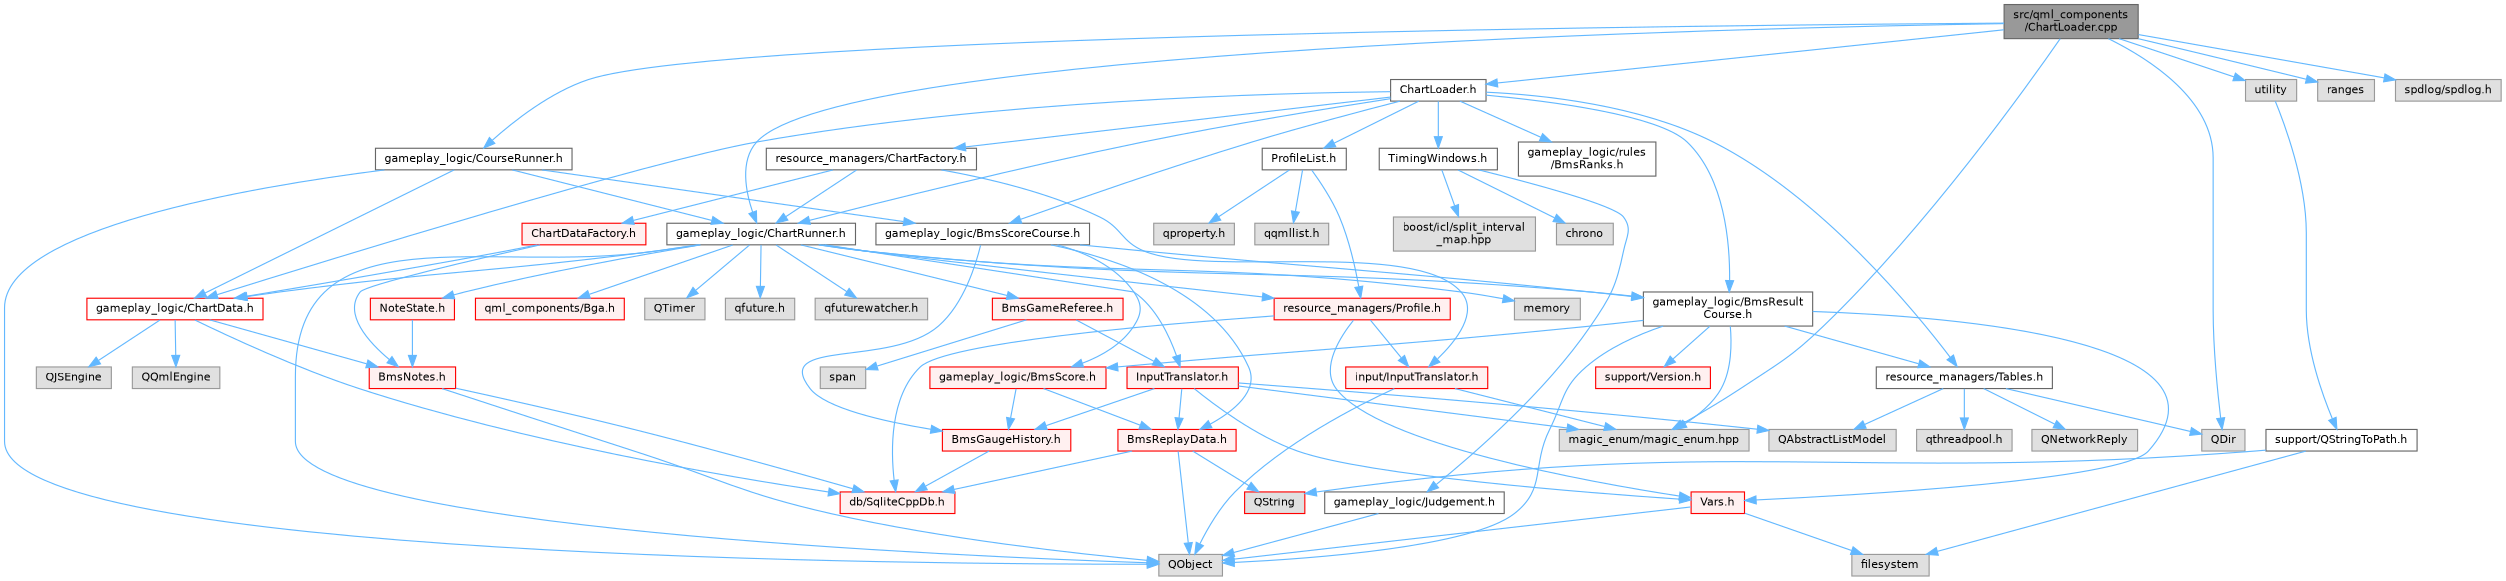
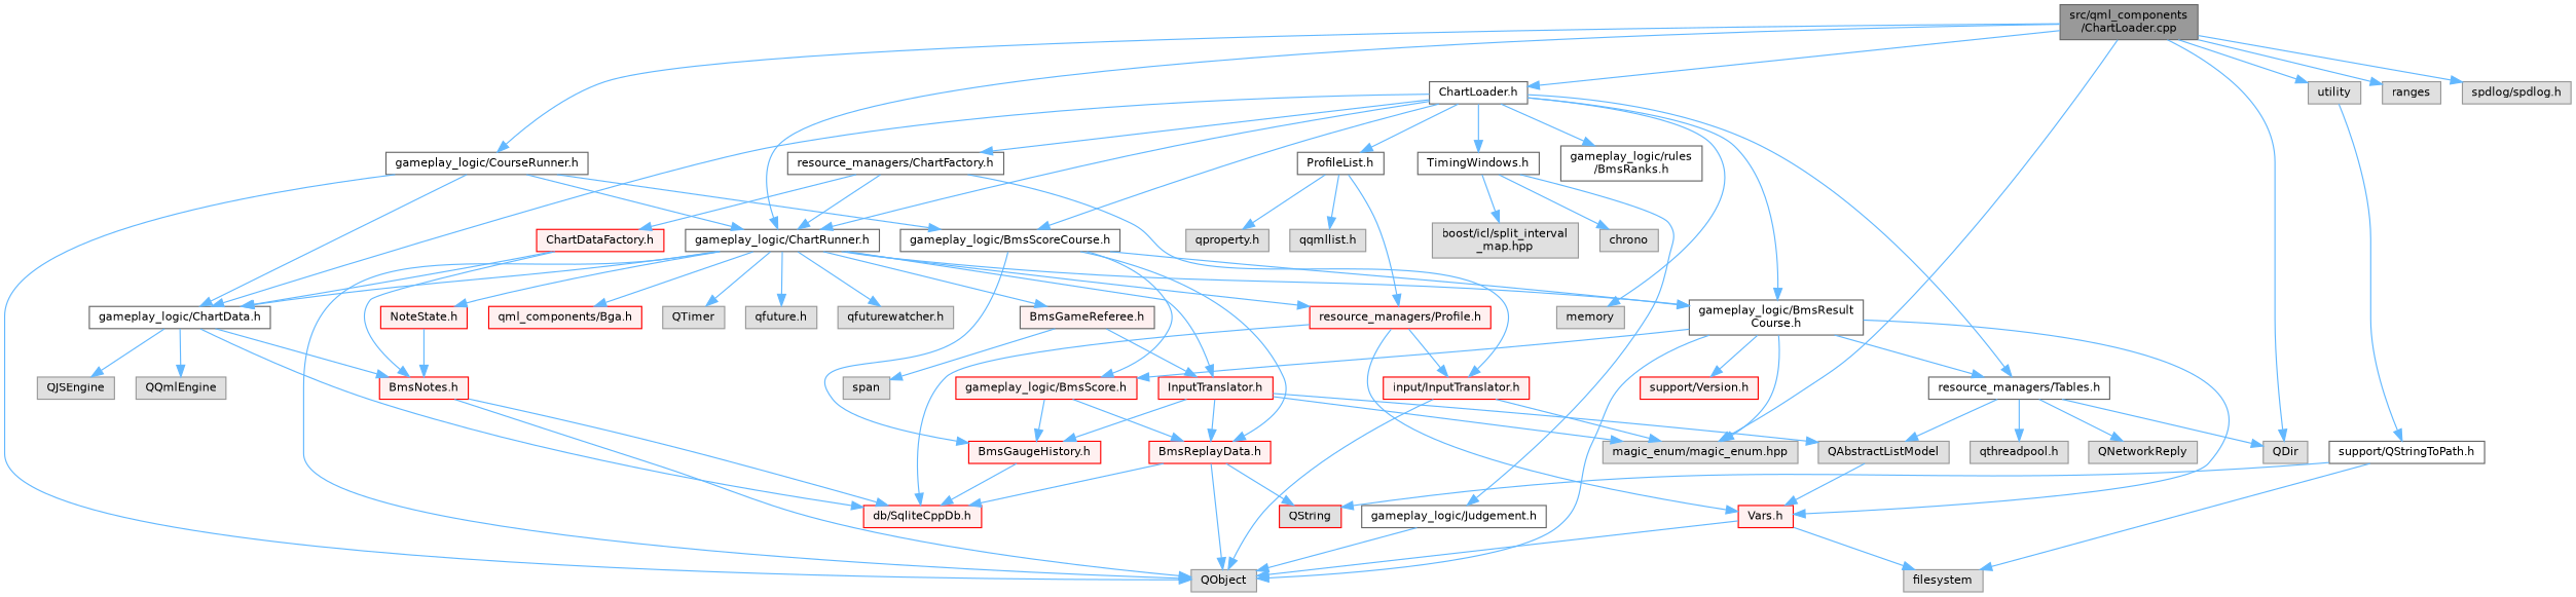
  digraph {
    node [color=grey60 fillcolor="#E0E0E0" fontname=Helvetica fontsize=10 shape=box style=filled]
    edge [color=steelblue1 fontname=Helvetica fontsize=10 labelfontname=Helvetica labelfontsize=10 style=solid]
    n1 [color=gray40 fillcolor=grey60 fontcolor=black height=0.2 label="src/qml_components\l/ChartLoader.cpp" width=0.4]
    n2 [color=grey40 fillcolor=white height=0.2 label="ChartLoader.h" width=0.4]
    n3 [height=0.2 label="magic_enum/magic_enum.hpp" width=0.4]
    n4 [height=0.2 label=QDir width=0.4]
    n5 [color=grey40 fillcolor=white height=0.2 label="gameplay_logic/ChartRunner.h" width=0.4]
    n6 [height=0.2 label=utility width=0.4]
    n7 [color=grey40 fillcolor=white height=0.2 label="gameplay_logic/CourseRunner.h" width=0.4]
    n8 [height=0.2 label=ranges width=0.4]
    n9 [height=0.2 label="spdlog/spdlog.h" width=0.4]
    n10 [color=grey40 fillcolor=white height=0.2 label="ProfileList.h" width=0.4]
    n11 [color=grey40 fillcolor=white height=0.2 label="gameplay_logic/BmsResult\lCourse.h" width=0.4]
    n12 [color=grey40 fillcolor=white height=0.2 label="resource_managers/Tables.h" width=0.4]
    n13 [color=grey40 fillcolor=white height=0.2 label="gameplay_logic/BmsScoreCourse.h" width=0.4]
    n14 [height=0.2 label=memory width=0.4]
-   n15 [color=red fillcolor=white height=0.2 label="gameplay_logic/ChartData.h" width=0.4]
+   n15 [color=grey40 fillcolor=white height=0.2 label="gameplay_logic/ChartData.h" width=0.4]
    n16 [color=grey40 fillcolor=white height=0.2 label="resource_managers/ChartFactory.h" width=0.4]
    n17 [color=grey40 fillcolor=white height=0.2 label="TimingWindows.h" width=0.4]
    n18 [color=grey40 fillcolor=white height=0.2 label="gameplay_logic/rules\l/BmsRanks.h" width=0.4]
    n19 [color=red fillcolor="#FFF0F0" height=0.2 label="resource_managers/Profile.h" width=0.4]
    n20 [height=0.2 label=QObject width=0.4]
-   n21 [color=red fillcolor="#FFF0F0" height=0.2 label="BmsGameReferee.h" width=0.4]
+   n21 [color=grey40 fillcolor="#FFF0F0" height=0.2 label="BmsGameReferee.h" width=0.4]
    n22 [color=red fillcolor="#FFF0F0" height=0.2 label="InputTranslator.h" width=0.4]
    n23 [color=red fillcolor="#FFF0F0" height=0.2 label="qml_components/Bga.h" width=0.4]
    n24 [color=red fillcolor="#FFF0F0" height=0.2 label="NoteState.h" width=0.4]
    n25 [height=0.2 label=QTimer width=0.4]
    n26 [height=0.2 label="qfuture.h" width=0.4]
    n27 [height=0.2 label="qfuturewatcher.h" width=0.4]
    n28 [color=grey40 fillcolor=white height=0.2 label="support/QStringToPath.h" width=0.4]
    n29 [height=0.2 label=filesystem width=0.4]
    n30 [color=red height=0.2 label=QString width=0.4]
    n31 [height=0.2 label="qproperty.h" width=0.4]
    n32 [height=0.2 label="qqmllist.h" width=0.4]
    n33 [color=red fillcolor="#FFF0F0" height=0.2 label="Vars.h" width=0.4]
    n34 [color=red fillcolor="#FFF0F0" height=0.2 label="gameplay_logic/BmsScore.h" width=0.4]
    n35 [color=red fillcolor="#FFF0F0" height=0.2 label="support/Version.h" width=0.4]
    n36 [height=0.2 label=QAbstractListModel width=0.4]
    n37 [height=0.2 label=QNetworkReply width=0.4]
    n38 [height=0.2 label="qthreadpool.h" width=0.4]
    n39 [color=red fillcolor="#FFF0F0" height=0.2 label="BmsGaugeHistory.h" width=0.4]
    n40 [color=red fillcolor="#FFF0F0" height=0.2 label="BmsReplayData.h" width=0.4]
    n41 [color=red fillcolor="#FFF0F0" height=0.2 label="db/SqliteCppDb.h" width=0.4]
    n42 [height=0.2 label=QQmlEngine width=0.4]
    n43 [height=0.2 label=QJSEngine width=0.4]
    n44 [color=red fillcolor="#FFF0F0" height=0.2 label="BmsNotes.h" width=0.4]
    n45 [color=red fillcolor="#FFF0F0" height=0.2 label="input/InputTranslator.h" width=0.4]
    n46 [color=red fillcolor="#FFF0F0" height=0.2 label="ChartDataFactory.h" width=0.4]
    n47 [height=0.2 label=chrono width=0.4]
    n48 [height=0.2 label="boost/icl/split_interval\l_map.hpp" width=0.4]
    n49 [color=grey40 fillcolor=white height=0.2 label="gameplay_logic/Judgement.h" width=0.4]
    n50 [height=0.2 label=span width=0.4]
    n1 -> n2
    n1 -> n3
    n1 -> n4
    n1 -> n5
    n1 -> n6
    n1 -> n7
    n1 -> n8
    n1 -> n9
    n2 -> n5
    n2 -> n10
    n2 -> n11
    n2 -> n12
    n2 -> n13
-   n5 -> n14
+   n2 -> n14
    n2 -> n15
    n2 -> n16
    n2 -> n17
    n2 -> n18
    n5 -> n11
    n5 -> n15
    n5 -> n19
    n5 -> n20
    n5 -> n21
    n5 -> n22
    n5 -> n23
    n5 -> n24
    n5 -> n25
    n5 -> n26
    n5 -> n27
    n6 -> n28
    n7 -> n5
    n7 -> n13
    n7 -> n15
    n7 -> n20
    n10 -> n19
    n10 -> n31
    n10 -> n32
    n11 -> n3
    n11 -> n12
    n11 -> n20
    n11 -> n33
    n11 -> n34
    n11 -> n35
    n12 -> n4
    n12 -> n36
    n12 -> n37
    n12 -> n38
    n13 -> n11
    n13 -> n34
    n13 -> n39
    n13 -> n40
    n15 -> n41
    n15 -> n42
    n15 -> n43
    n15 -> n44
    n16 -> n5
    n16 -> n45
    n16 -> n46
    n17 -> n47
    n17 -> n48
    n17 -> n49
    n19 -> n33
    n19 -> n41
    n19 -> n45
    n21 -> n22
    n21 -> n50
    n22 -> n3
-   n22 -> n33
+   n36 -> n33
    n22 -> n36
    n22 -> n39
    n22 -> n40
    n24 -> n44
    n28 -> n29
    n28 -> n30
    n33 -> n20
    n33 -> n29
    n34 -> n39
    n34 -> n40
    n39 -> n41
    n40 -> n20
    n40 -> n30
    n40 -> n41
    n44 -> n20
    n44 -> n41
    n45 -> n3
    n45 -> n20
    n46 -> n15
    n46 -> n44
    n49 -> n20
  }
